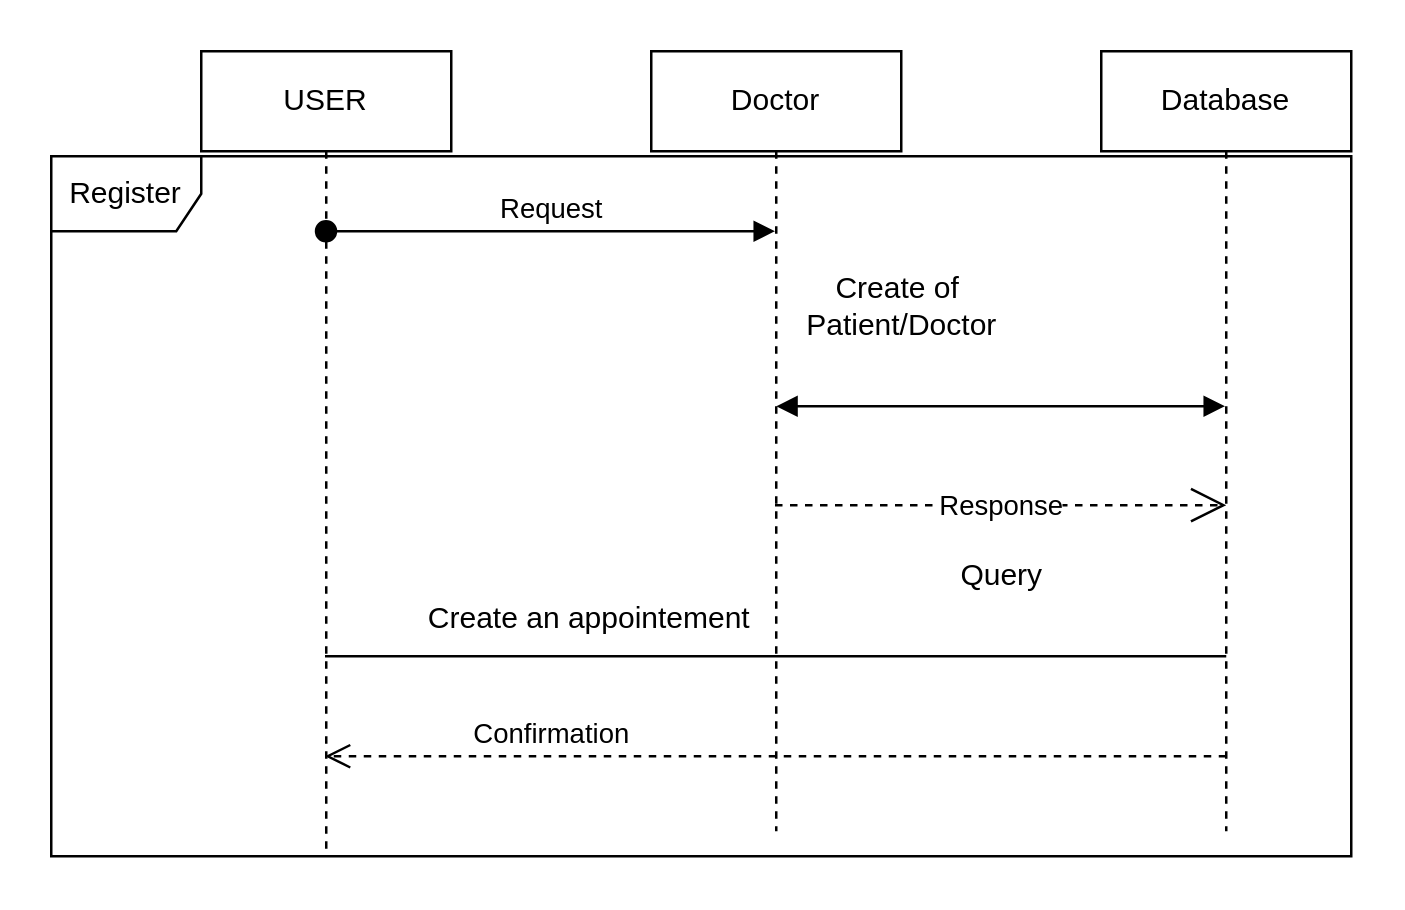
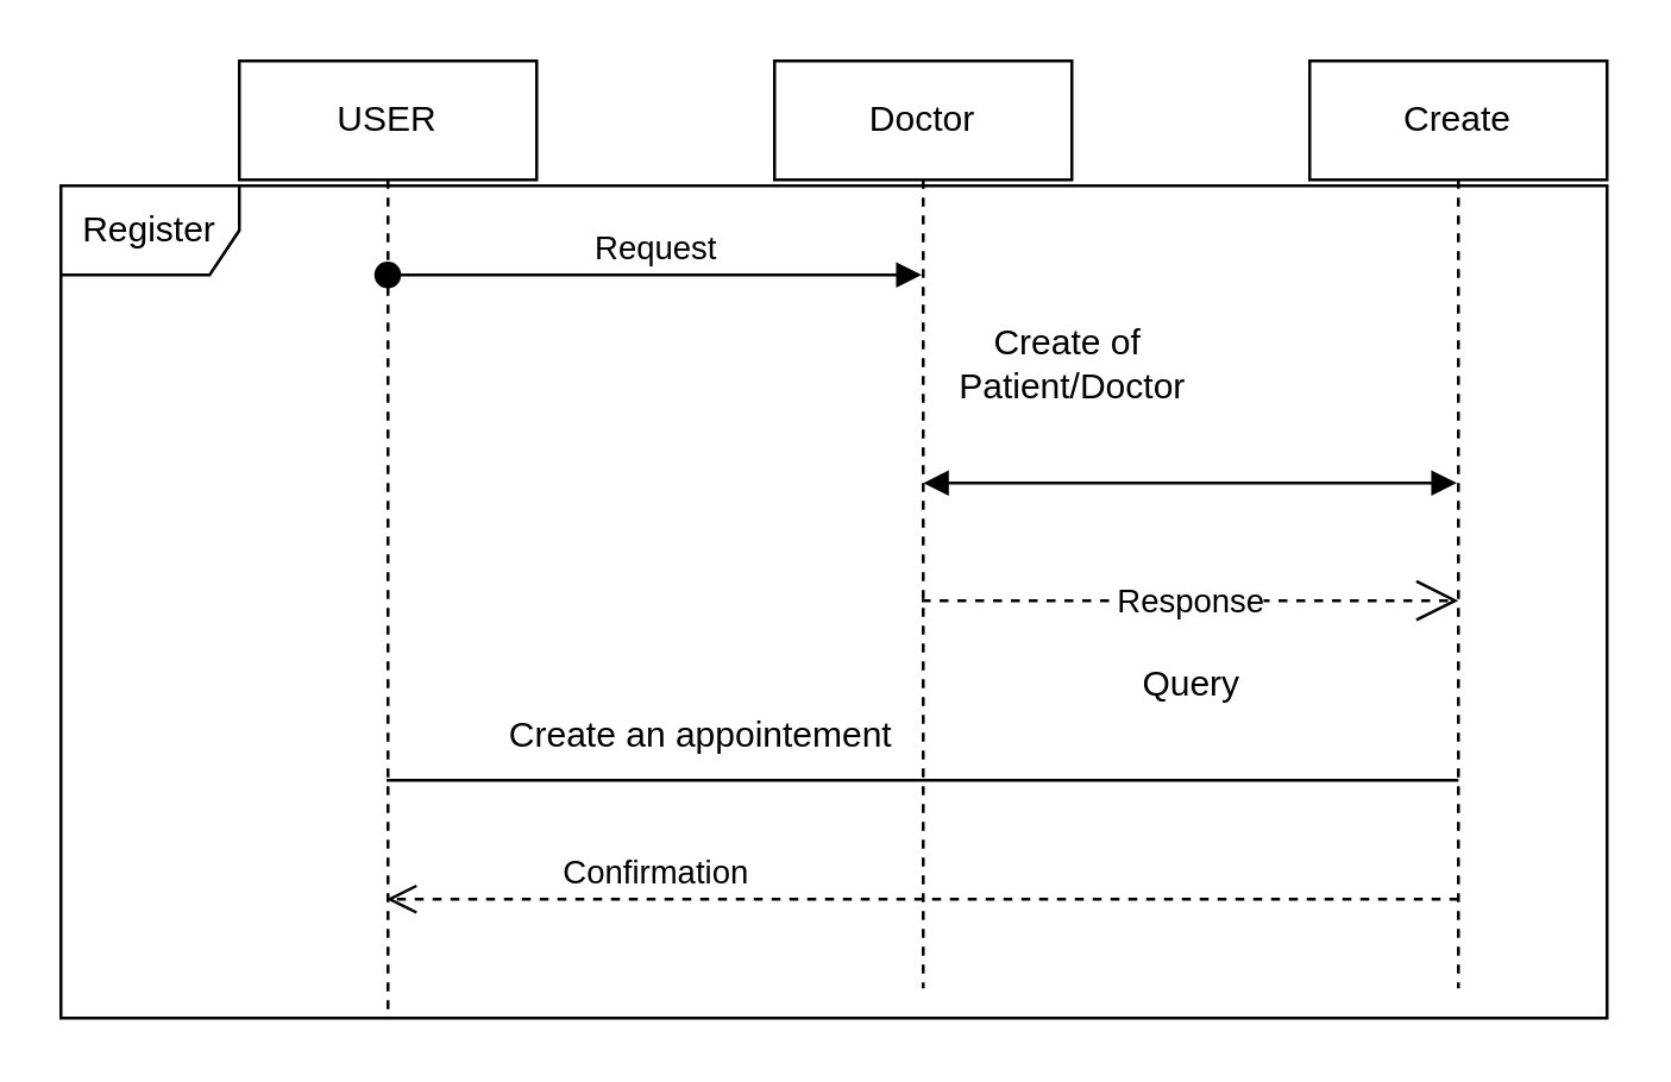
  <mxCell id="0" style=";html=1;" />
  <mxCell id="1" style=";html=1;" parent="0" />
  <mxCell id="2" value="Register" style="shape=umlFrame;whiteSpace=wrap;html=1;pointerEvents=0;" parent="1" vertex="1"><mxGeometry x="20" y="62" width="520" height="280" as="geometry" /></mxCell>
  <mxCell id="3" value="USER" style="shape=umlLifeline;perimeter=lifelinePerimeter;whiteSpace=wrap;html=1;container=1;dropTarget=0;collapsible=0;recursiveResize=0;outlineConnect=0;portConstraint=eastwest;newEdgeStyle={&quot;curved&quot;:0,&quot;rounded&quot;:0};" parent="1" vertex="1"><mxGeometry x="80" y="20" width="100" height="322" as="geometry" /></mxCell>
  <mxCell id="4" value="Doctor" style="shape=umlLifeline;perimeter=lifelinePerimeter;whiteSpace=wrap;html=1;container=1;dropTarget=0;collapsible=0;recursiveResize=0;outlineConnect=0;portConstraint=eastwest;newEdgeStyle={&quot;curved&quot;:0,&quot;rounded&quot;:0};" parent="1" vertex="1"><mxGeometry x="260" y="20" width="100" height="312" as="geometry" /></mxCell>
- <mxCell id="5" value="Database" style="shape=umlLifeline;perimeter=lifelinePerimeter;whiteSpace=wrap;html=1;container=1;dropTarget=0;collapsible=0;recursiveResize=0;outlineConnect=0;portConstraint=eastwest;newEdgeStyle={&quot;curved&quot;:0,&quot;rounded&quot;:0};" parent="1" vertex="1"><mxGeometry x="440" y="20" width="100" height="312" as="geometry" /></mxCell>
+ <mxCell id="5" value="Create" style="shape=umlLifeline;perimeter=lifelinePerimeter;whiteSpace=wrap;html=1;container=1;dropTarget=0;collapsible=0;recursiveResize=0;outlineConnect=0;portConstraint=eastwest;newEdgeStyle={&quot;curved&quot;:0,&quot;rounded&quot;:0};" parent="1" vertex="1"><mxGeometry x="440" y="20" width="100" height="312" as="geometry" /></mxCell>
  <mxCell id="6" value="Request" style="html=1;verticalAlign=bottom;startArrow=oval;startFill=1;endArrow=block;startSize=8;curved=0;rounded=0;" parent="1" edge="1"><mxGeometry width="60" relative="1" as="geometry"><mxPoint x="129.912" y="92" as="sourcePoint" /><mxPoint x="309.5" y="92" as="targetPoint" /></mxGeometry></mxCell>
  <mxCell id="7" value="Create of&amp;nbsp;&lt;div&gt;Patient/Doctor&lt;/div&gt;" style="text;html=1;align=center;verticalAlign=middle;resizable=0;points=[];autosize=1;strokeColor=none;fillColor=none;" parent="1" vertex="1"><mxGeometry x="310" y="102" width="100" height="40" as="geometry" /></mxCell>
  <mxCell id="8" value="" style="endArrow=block;startArrow=block;endFill=1;startFill=1;html=1;rounded=0;" parent="1" target="5" edge="1"><mxGeometry width="160" relative="1" as="geometry"><mxPoint x="310" y="162" as="sourcePoint" /><mxPoint x="470" y="162" as="targetPoint" /></mxGeometry></mxCell>
  <mxCell id="9" value="Query" style="text;html=1;align=center;verticalAlign=middle;resizable=0;points=[];autosize=1;strokeColor=none;fillColor=none;" parent="1" vertex="1"><mxGeometry x="370" y="215" width="60" height="30" as="geometry" /></mxCell>
  <mxCell id="10" value="Response" style="endArrow=open;endSize=12;dashed=1;html=1;rounded=0;" parent="1" source="4" edge="1"><mxGeometry width="160" relative="1" as="geometry"><mxPoint x="330" y="201.58" as="sourcePoint" /><mxPoint x="490" y="201.58" as="targetPoint" /></mxGeometry></mxCell>
  <mxCell id="11" value="" style="endArrow=none;html=1;edgeStyle=orthogonalEdgeStyle;rounded=0;" parent="1" source="3" edge="1"><mxGeometry relative="1" as="geometry"><mxPoint x="330" y="262" as="sourcePoint" /><mxPoint x="490" y="262" as="targetPoint" /><Array as="points"><mxPoint x="220" y="262" /><mxPoint x="220" y="262" /></Array></mxGeometry></mxCell>
  <mxCell id="12" value="Create an appointement" style="text;html=1;align=center;verticalAlign=middle;resizable=0;points=[];autosize=1;strokeColor=none;fillColor=none;" parent="1" vertex="1"><mxGeometry x="160" y="232" width="150" height="30" as="geometry" /></mxCell>
  <mxCell id="13" value="Confirmation" style="html=1;verticalAlign=bottom;endArrow=open;dashed=1;endSize=8;curved=0;rounded=0;" parent="1" target="3" edge="1"><mxGeometry x="0.499" relative="1" as="geometry"><mxPoint x="490" y="302" as="sourcePoint" /><mxPoint x="410" y="302" as="targetPoint" /><mxPoint as="offset" /></mxGeometry></mxCell>
